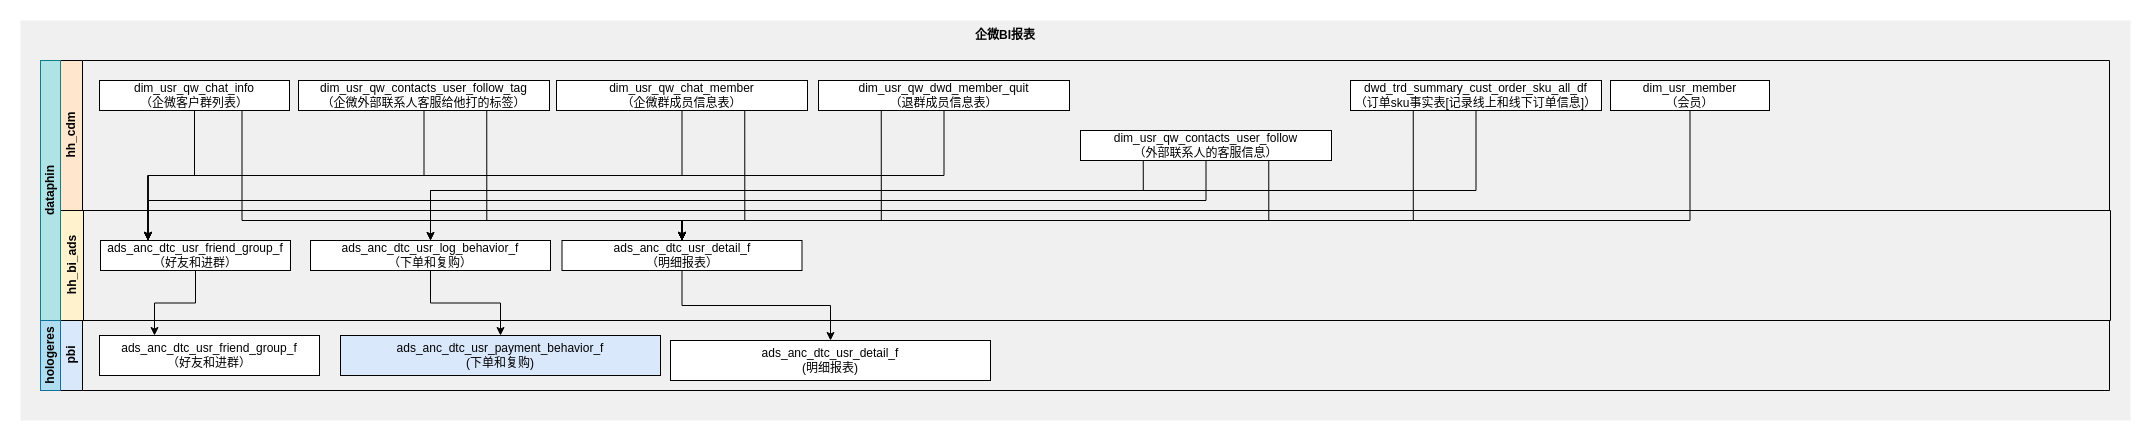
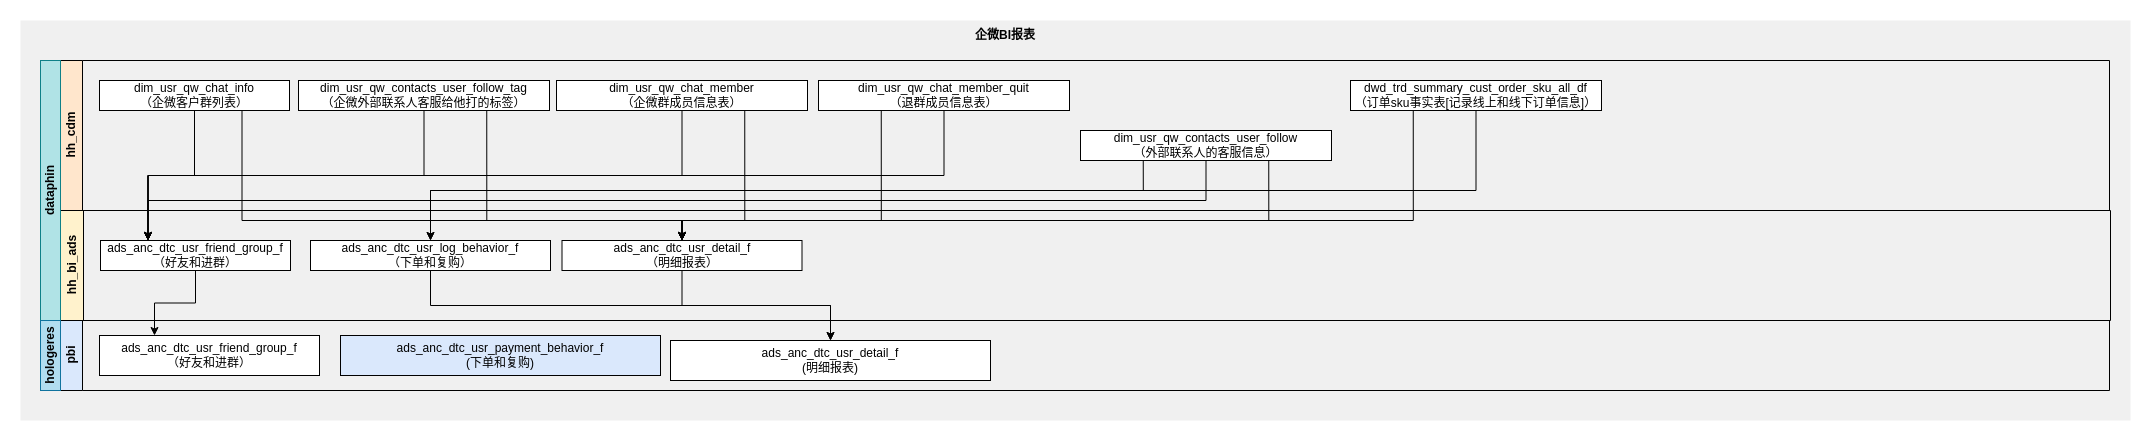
  <mxCell id="0" />
  <mxCell id="1" parent="0" />
  <mxCell id="2" value="" style="rounded=0;whiteSpace=wrap;html=1;fillColor=#F0F0F0;strokeColor=none;" vertex="1" parent="1"><mxGeometry x="20" y="20" width="2110" height="400" as="geometry" /></mxCell>
  <mxCell id="3" value="hh_cdm" style="swimlane;horizontal=0;whiteSpace=wrap;html=1;startSize=23;collapsible=0;fillColor=#ffe6cc;strokeColor=default;" vertex="1" parent="1"><mxGeometry x="59" y="60" width="2050" height="150" as="geometry" /></mxCell>
  <mxCell id="4" value="dim_usr_qw_chat_info&lt;br&gt;（企微客户群列表）" style="rounded=0;whiteSpace=wrap;html=1;" vertex="1" parent="3"><mxGeometry x="40" y="20" width="190" height="30" as="geometry" /></mxCell>
  <mxCell id="5" value="dim_usr_qw_contacts_user_follow_tag&lt;br&gt;（企微外部联系人客服给他打的标签）" style="rounded=0;whiteSpace=wrap;html=1;" vertex="1" parent="3"><mxGeometry x="239" y="20" width="251" height="30" as="geometry" /></mxCell>
- <mxCell id="6" value="dim_usr_qw_dwd_member_quit&lt;br&gt;（退群成员信息表）" style="rounded=0;whiteSpace=wrap;html=1;" vertex="1" parent="3"><mxGeometry x="759" y="20" width="251" height="30" as="geometry" /></mxCell>
+ <mxCell id="6" value="dim_usr_qw_chat_member_quit&lt;br&gt;（退群成员信息表）" style="rounded=0;whiteSpace=wrap;html=1;" vertex="1" parent="3"><mxGeometry x="759" y="20" width="251" height="30" as="geometry" /></mxCell>
  <mxCell id="7" value="dwd_trd_summary_cust_order_sku_all_df&lt;br&gt;（订单sku事实表[记录线上和线下订单信息]）" style="rounded=0;whiteSpace=wrap;html=1;" vertex="1" parent="3"><mxGeometry x="1291" y="20" width="251" height="30" as="geometry" /></mxCell>
- <mxCell id="8" value="dim_usr_member&lt;br&gt;（会员）" style="rounded=0;whiteSpace=wrap;html=1;" vertex="1" parent="3"><mxGeometry x="1551" y="20" width="159" height="30" as="geometry" /></mxCell>
  <mxCell id="9" value="hh_bi_ads" style="swimlane;horizontal=0;whiteSpace=wrap;html=1;startSize=23;collapsible=0;fillColor=#fff2cc;strokeColor=default;" vertex="1" parent="1"><mxGeometry x="60" y="210" width="2050" height="110" as="geometry" /></mxCell>
  <mxCell id="10" value="ads_anc_dtc_usr_friend_group_f&lt;br&gt;（好友和进群）" style="rounded=0;whiteSpace=wrap;html=1;" vertex="1" parent="9"><mxGeometry x="40" y="30" width="190" height="30" as="geometry" /></mxCell>
  <mxCell id="11" value="pbi" style="swimlane;horizontal=0;whiteSpace=wrap;html=1;startSize=23;collapsible=0;fillColor=#dae8fc;strokeColor=default;" vertex="1" parent="1"><mxGeometry x="59" y="320" width="2050" height="70" as="geometry" /></mxCell>
  <mxCell id="12" value="ads_anc_dtc_usr_friend_group_f&lt;br&gt;（好友和进群）" style="rounded=0;whiteSpace=wrap;html=1;" vertex="1" parent="11"><mxGeometry x="40" y="15" width="220" height="40" as="geometry" /></mxCell>
  <mxCell id="13" value="ads_anc_dtc_usr_payment_behavior_f&lt;br style=&quot;border-color: var(--border-color);&quot;&gt;(下单和复购)" style="rounded=0;whiteSpace=wrap;html=1;fillColor=#dae8fc;" vertex="1" parent="11"><mxGeometry x="281" y="15" width="320" height="40" as="geometry" /></mxCell>
  <mxCell id="14" value="ads_anc_dtc_usr_detail_f&lt;br&gt;(明细报表&lt;span style=&quot;background-color: initial;&quot;&gt;)&lt;/span&gt;" style="rounded=0;whiteSpace=wrap;html=1;" vertex="1" parent="11"><mxGeometry x="611" y="20" width="320" height="40" as="geometry" /></mxCell>
  <mxCell id="15" value="dataphin" style="rounded=0;whiteSpace=wrap;html=1;horizontal=0;fontStyle=1;fillColor=#b0e3e6;strokeColor=#0e8088;" vertex="1" parent="1"><mxGeometry x="40" y="60" width="20" height="260" as="geometry" /></mxCell>
  <mxCell id="16" style="edgeStyle=orthogonalEdgeStyle;rounded=0;orthogonalLoop=1;jettySize=auto;html=1;exitX=0.5;exitY=1;exitDx=0;exitDy=0;entryX=0.25;entryY=0;entryDx=0;entryDy=0;" edge="1" parent="1" source="18" target="10"><mxGeometry relative="1" as="geometry" /></mxCell>
  <mxCell id="17" style="edgeStyle=orthogonalEdgeStyle;rounded=0;orthogonalLoop=1;jettySize=auto;html=1;exitX=0.75;exitY=1;exitDx=0;exitDy=0;entryX=0.5;entryY=0;entryDx=0;entryDy=0;" edge="1" parent="1" source="18" target="30"><mxGeometry relative="1" as="geometry"><Array as="points"><mxPoint x="744" y="220" /><mxPoint x="682" y="220" /></Array></mxGeometry></mxCell>
  <mxCell id="18" value="dim_usr_qw_chat_member&lt;br&gt;（企微群成员信息表）" style="rounded=0;whiteSpace=wrap;html=1;" vertex="1" parent="1"><mxGeometry x="556" y="80" width="251" height="30" as="geometry" /></mxCell>
  <mxCell id="19" style="edgeStyle=orthogonalEdgeStyle;rounded=0;orthogonalLoop=1;jettySize=auto;html=1;exitX=0.5;exitY=1;exitDx=0;exitDy=0;entryX=0.25;entryY=0;entryDx=0;entryDy=0;" edge="1" parent="1" source="22" target="10"><mxGeometry relative="1" as="geometry" /></mxCell>
  <mxCell id="20" style="edgeStyle=orthogonalEdgeStyle;rounded=0;orthogonalLoop=1;jettySize=auto;html=1;exitX=0.25;exitY=1;exitDx=0;exitDy=0;" edge="1" parent="1" source="22" target="27"><mxGeometry relative="1" as="geometry"><Array as="points"><mxPoint x="1143" y="190" /><mxPoint x="430" y="190" /></Array></mxGeometry></mxCell>
  <mxCell id="21" style="edgeStyle=orthogonalEdgeStyle;rounded=0;orthogonalLoop=1;jettySize=auto;html=1;exitX=0.75;exitY=1;exitDx=0;exitDy=0;entryX=0.5;entryY=0;entryDx=0;entryDy=0;" edge="1" parent="1" source="22" target="30"><mxGeometry relative="1" as="geometry"><Array as="points"><mxPoint x="1268" y="220" /><mxPoint x="682" y="220" /></Array></mxGeometry></mxCell>
  <mxCell id="22" value="dim_usr_qw_contacts_user_follow&lt;br&gt;（外部联系人的客服信息）" style="rounded=0;whiteSpace=wrap;html=1;" vertex="1" parent="1"><mxGeometry x="1080" y="130" width="251" height="30" as="geometry" /></mxCell>
  <mxCell id="23" style="edgeStyle=orthogonalEdgeStyle;rounded=0;orthogonalLoop=1;jettySize=auto;html=1;exitX=0.5;exitY=1;exitDx=0;exitDy=0;entryX=0.25;entryY=0;entryDx=0;entryDy=0;" edge="1" parent="1" source="4" target="10"><mxGeometry relative="1" as="geometry" /></mxCell>
  <mxCell id="24" style="edgeStyle=orthogonalEdgeStyle;rounded=0;orthogonalLoop=1;jettySize=auto;html=1;exitX=0.5;exitY=1;exitDx=0;exitDy=0;entryX=0.25;entryY=0;entryDx=0;entryDy=0;" edge="1" parent="1" source="5" target="10"><mxGeometry relative="1" as="geometry" /></mxCell>
  <mxCell id="25" style="edgeStyle=orthogonalEdgeStyle;rounded=0;orthogonalLoop=1;jettySize=auto;html=1;exitX=0.5;exitY=1;exitDx=0;exitDy=0;entryX=0.25;entryY=0;entryDx=0;entryDy=0;" edge="1" parent="1" source="6" target="10"><mxGeometry relative="1" as="geometry" /></mxCell>
- <mxCell id="26" style="edgeStyle=orthogonalEdgeStyle;rounded=0;orthogonalLoop=1;jettySize=auto;html=1;exitX=0.5;exitY=1;exitDx=0;exitDy=0;entryX=0.5;entryY=0;entryDx=0;entryDy=0;" edge="1" parent="1" source="27" target="13"><mxGeometry relative="1" as="geometry" /></mxCell>
+ <mxCell id="26" style="edgeStyle=orthogonalEdgeStyle;rounded=0;orthogonalLoop=1;jettySize=auto;html=1;exitX=0.5;exitY=1;exitDx=0;exitDy=0;" edge="1" parent="1" source="27" target="14"><mxGeometry relative="1" as="geometry" /></mxCell>
  <mxCell id="27" value="ads_anc_dtc_usr_log_behavior_f&lt;br&gt;（下单和复购）" style="rounded=0;whiteSpace=wrap;html=1;" vertex="1" parent="1"><mxGeometry x="310" y="240" width="240" height="30" as="geometry" /></mxCell>
  <mxCell id="28" style="edgeStyle=orthogonalEdgeStyle;rounded=0;orthogonalLoop=1;jettySize=auto;html=1;exitX=0.5;exitY=1;exitDx=0;exitDy=0;entryX=0.5;entryY=0;entryDx=0;entryDy=0;" edge="1" parent="1" source="7" target="27"><mxGeometry relative="1" as="geometry"><Array as="points"><mxPoint x="1476" y="190" /><mxPoint x="430" y="190" /></Array></mxGeometry></mxCell>
  <mxCell id="29" style="edgeStyle=orthogonalEdgeStyle;rounded=0;orthogonalLoop=1;jettySize=auto;html=1;exitX=0.5;exitY=1;exitDx=0;exitDy=0;entryX=0.5;entryY=0;entryDx=0;entryDy=0;" edge="1" parent="1" source="30" target="14"><mxGeometry relative="1" as="geometry" /></mxCell>
  <mxCell id="30" value="ads_anc_dtc_usr_detail_f&lt;br&gt;（明细报表）" style="rounded=0;whiteSpace=wrap;html=1;" vertex="1" parent="1"><mxGeometry x="561.5" y="240" width="240" height="30" as="geometry" /></mxCell>
  <mxCell id="31" style="edgeStyle=orthogonalEdgeStyle;rounded=0;orthogonalLoop=1;jettySize=auto;html=1;exitX=0.75;exitY=1;exitDx=0;exitDy=0;entryX=0.5;entryY=0;entryDx=0;entryDy=0;" edge="1" parent="1" source="4" target="30"><mxGeometry relative="1" as="geometry"><Array as="points"><mxPoint x="242" y="220" /><mxPoint x="682" y="220" /></Array></mxGeometry></mxCell>
  <mxCell id="32" style="edgeStyle=orthogonalEdgeStyle;rounded=0;orthogonalLoop=1;jettySize=auto;html=1;exitX=0.75;exitY=1;exitDx=0;exitDy=0;entryX=0.5;entryY=0;entryDx=0;entryDy=0;" edge="1" parent="1" source="5" target="30"><mxGeometry relative="1" as="geometry"><Array as="points"><mxPoint x="486" y="220" /><mxPoint x="682" y="220" /></Array></mxGeometry></mxCell>
  <mxCell id="33" style="edgeStyle=orthogonalEdgeStyle;rounded=0;orthogonalLoop=1;jettySize=auto;html=1;exitX=0.25;exitY=1;exitDx=0;exitDy=0;entryX=0.5;entryY=0;entryDx=0;entryDy=0;" edge="1" parent="1" source="6" target="30"><mxGeometry relative="1" as="geometry"><Array as="points"><mxPoint x="881" y="220" /><mxPoint x="682" y="220" /></Array></mxGeometry></mxCell>
  <mxCell id="34" style="edgeStyle=orthogonalEdgeStyle;rounded=0;orthogonalLoop=1;jettySize=auto;html=1;exitX=0.25;exitY=1;exitDx=0;exitDy=0;entryX=0.5;entryY=0;entryDx=0;entryDy=0;" edge="1" parent="1" source="7" target="30"><mxGeometry relative="1" as="geometry"><Array as="points"><mxPoint x="1413" y="220" /><mxPoint x="682" y="220" /></Array></mxGeometry></mxCell>
- <mxCell id="35" style="edgeStyle=orthogonalEdgeStyle;rounded=0;orthogonalLoop=1;jettySize=auto;html=1;exitX=0.5;exitY=1;exitDx=0;exitDy=0;entryX=0.5;entryY=0;entryDx=0;entryDy=0;" edge="1" parent="1" source="8" target="30"><mxGeometry relative="1" as="geometry"><Array as="points"><mxPoint x="1690" y="220" /><mxPoint x="682" y="220" /></Array></mxGeometry></mxCell>
  <mxCell id="36" value="hologeres" style="rounded=0;whiteSpace=wrap;html=1;horizontal=0;fontStyle=1;fillColor=#b1ddf0;strokeColor=#10739e;" vertex="1" parent="1"><mxGeometry x="40" y="320" width="20" height="70" as="geometry" /></mxCell>
  <mxCell id="37" style="edgeStyle=orthogonalEdgeStyle;rounded=0;orthogonalLoop=1;jettySize=auto;html=1;exitX=0.5;exitY=1;exitDx=0;exitDy=0;entryX=0.25;entryY=0;entryDx=0;entryDy=0;" edge="1" parent="1" source="10" target="12"><mxGeometry relative="1" as="geometry" /></mxCell>
  <mxCell id="38" value="&lt;b&gt;企微BI报表&lt;/b&gt;" style="text;html=1;strokeColor=none;fillColor=none;align=center;verticalAlign=middle;whiteSpace=wrap;rounded=0;" vertex="1" parent="1"><mxGeometry x="960" y="20" width="90" height="30" as="geometry" /></mxCell>
